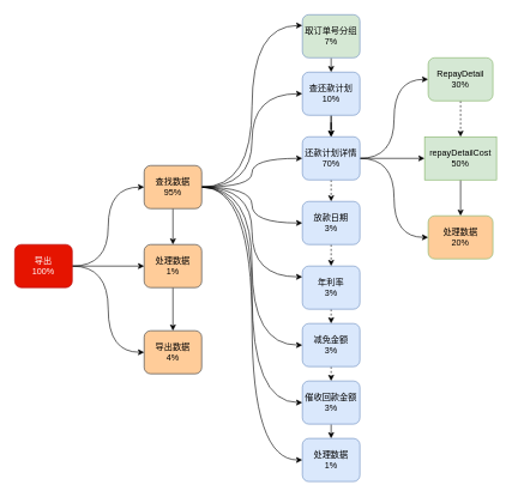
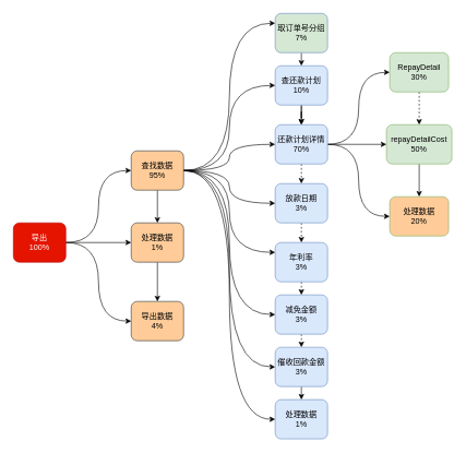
  <mxCell id="0" />
  <mxCell id="1" parent="0" />
  <mxCell id="2" style="edgeStyle=orthogonalEdgeStyle;rounded=0;orthogonalLoop=1;jettySize=auto;html=1;exitX=0.5;exitY=1;exitDx=0;exitDy=0;entryX=0.5;entryY=0;entryDx=0;entryDy=0;" edge="1" parent="1" source="11" target="13"><mxGeometry relative="1" as="geometry" /></mxCell>
  <mxCell id="3" style="edgeStyle=orthogonalEdgeStyle;orthogonalLoop=1;jettySize=auto;html=1;exitX=1;exitY=0.5;exitDx=0;exitDy=0;entryX=0;entryY=0.5;entryDx=0;entryDy=0;curved=1;" edge="1" parent="1" source="11" target="26"><mxGeometry relative="1" as="geometry" /></mxCell>
  <mxCell id="4" style="edgeStyle=orthogonalEdgeStyle;orthogonalLoop=1;jettySize=auto;html=1;exitX=1;exitY=0.5;exitDx=0;exitDy=0;entryX=0;entryY=0.25;entryDx=0;entryDy=0;curved=1;" edge="1" parent="1" source="11" target="16"><mxGeometry relative="1" as="geometry" /></mxCell>
  <mxCell id="5" style="edgeStyle=orthogonalEdgeStyle;orthogonalLoop=1;jettySize=auto;html=1;exitX=1;exitY=0.5;exitDx=0;exitDy=0;entryX=0;entryY=0.5;entryDx=0;entryDy=0;curved=1;" edge="1" parent="1" source="11" target="19"><mxGeometry relative="1" as="geometry" /></mxCell>
  <mxCell id="6" style="edgeStyle=orthogonalEdgeStyle;orthogonalLoop=1;jettySize=auto;html=1;exitX=1;exitY=0.5;exitDx=0;exitDy=0;entryX=0;entryY=0.5;entryDx=0;entryDy=0;curved=1;" edge="1" parent="1" source="11" target="24"><mxGeometry relative="1" as="geometry" /></mxCell>
  <mxCell id="7" style="edgeStyle=orthogonalEdgeStyle;orthogonalLoop=1;jettySize=auto;html=1;exitX=1;exitY=0.5;exitDx=0;exitDy=0;entryX=0;entryY=0.25;entryDx=0;entryDy=0;curved=1;" edge="1" parent="1" source="11" target="28"><mxGeometry relative="1" as="geometry" /></mxCell>
  <mxCell id="8" style="edgeStyle=orthogonalEdgeStyle;orthogonalLoop=1;jettySize=auto;html=1;exitX=1;exitY=0.5;exitDx=0;exitDy=0;entryX=0;entryY=0.5;entryDx=0;entryDy=0;curved=1;" edge="1" parent="1" source="11" target="30"><mxGeometry relative="1" as="geometry" /></mxCell>
  <mxCell id="9" style="edgeStyle=orthogonalEdgeStyle;orthogonalLoop=1;jettySize=auto;html=1;exitX=1;exitY=0.5;exitDx=0;exitDy=0;entryX=0;entryY=0.5;entryDx=0;entryDy=0;curved=1;" edge="1" parent="1" source="11" target="32"><mxGeometry relative="1" as="geometry" /></mxCell>
  <mxCell id="10" style="edgeStyle=orthogonalEdgeStyle;orthogonalLoop=1;jettySize=auto;html=1;exitX=1;exitY=0.5;exitDx=0;exitDy=0;entryX=0;entryY=0.5;entryDx=0;entryDy=0;curved=1;" edge="1" parent="1" source="11" target="38"><mxGeometry relative="1" as="geometry" /></mxCell>
  <mxCell id="11" value="&lt;font style=&quot;font-size: 12px;&quot;&gt;查找数据&lt;br&gt;95%&lt;/font&gt;" style="rounded=1;whiteSpace=wrap;html=1;shadow=0;glass=0;fillColor=#ffcc99;strokeColor=#36393d;direction=east;flipH=0;flipV=1;" vertex="1" parent="1"><mxGeometry x="200" y="230" width="80" height="60" as="geometry" /></mxCell>
  <mxCell id="12" style="edgeStyle=orthogonalEdgeStyle;rounded=0;orthogonalLoop=1;jettySize=auto;html=1;exitX=0.5;exitY=1;exitDx=0;exitDy=0;" edge="1" parent="1" source="13" target="14"><mxGeometry relative="1" as="geometry" /></mxCell>
  <mxCell id="13" value="&lt;font style=&quot;font-size: 12px;&quot;&gt;处理数据&lt;br&gt;1%&lt;/font&gt;" style="rounded=1;whiteSpace=wrap;html=1;shadow=0;glass=0;fillColor=#ffcc99;strokeColor=#36393d;direction=east;flipH=0;flipV=1;" vertex="1" parent="1"><mxGeometry x="200" y="340" width="80" height="60" as="geometry" /></mxCell>
  <mxCell id="14" value="&lt;font style=&quot;font-size: 12px;&quot;&gt;导出数据&lt;br&gt;4%&lt;/font&gt;" style="rounded=1;whiteSpace=wrap;html=1;shadow=0;glass=0;fillColor=#ffcc99;strokeColor=#36393d;direction=east;flipH=0;flipV=1;" vertex="1" parent="1"><mxGeometry x="200" y="460" width="80" height="60" as="geometry" /></mxCell>
  <mxCell id="15" style="edgeStyle=orthogonalEdgeStyle;rounded=0;orthogonalLoop=1;jettySize=auto;html=1;exitX=0.5;exitY=1;exitDx=0;exitDy=0;entryX=0.5;entryY=0;entryDx=0;entryDy=0;" edge="1" parent="1" source="16" target="19"><mxGeometry relative="1" as="geometry" /></mxCell>
  <mxCell id="16" value="取订单号分组&lt;br&gt;7%" style="rounded=1;whiteSpace=wrap;html=1;shadow=0;glass=0;fillColor=#d5e8d4;strokeColor=#6c8ebf;direction=east;flipH=0;flipV=1;" vertex="1" parent="1"><mxGeometry x="420" y="20" width="80" height="60" as="geometry" /></mxCell>
  <mxCell id="17" style="edgeStyle=orthogonalEdgeStyle;rounded=0;orthogonalLoop=1;jettySize=auto;html=1;exitX=0.5;exitY=1;exitDx=0;exitDy=0;entryX=0.5;entryY=0;entryDx=0;entryDy=0;" edge="1" parent="1" source="19" target="24"><mxGeometry relative="1" as="geometry" /></mxCell>
  <mxCell id="18" value="" style="edgeStyle=orthogonalEdgeStyle;rounded=0;orthogonalLoop=1;jettySize=auto;html=1;" edge="1" parent="1" source="19" target="24"><mxGeometry relative="1" as="geometry" /></mxCell>
  <mxCell id="19" value="查还款计划&lt;br&gt;10%" style="rounded=1;whiteSpace=wrap;html=1;shadow=0;glass=0;fillColor=#dae8fc;strokeColor=#6c8ebf;direction=east;flipH=0;flipV=1;" vertex="1" parent="1"><mxGeometry x="420" y="100" width="80" height="60" as="geometry" /></mxCell>
  <mxCell id="20" style="edgeStyle=orthogonalEdgeStyle;rounded=0;orthogonalLoop=1;jettySize=auto;html=1;exitX=0.5;exitY=1;exitDx=0;exitDy=0;entryX=0.5;entryY=0;entryDx=0;entryDy=0;dashed=1;" edge="1" parent="1" source="24" target="26"><mxGeometry relative="1" as="geometry" /></mxCell>
  <mxCell id="21" style="edgeStyle=orthogonalEdgeStyle;orthogonalLoop=1;jettySize=auto;html=1;exitX=1;exitY=0.5;exitDx=0;exitDy=0;entryX=0;entryY=0.5;entryDx=0;entryDy=0;curved=1;" edge="1" parent="1" source="24" target="34"><mxGeometry relative="1" as="geometry" /></mxCell>
  <mxCell id="22" style="edgeStyle=orthogonalEdgeStyle;rounded=0;orthogonalLoop=1;jettySize=auto;html=1;exitX=1;exitY=0.5;exitDx=0;exitDy=0;entryX=0;entryY=0.5;entryDx=0;entryDy=0;" edge="1" parent="1" source="24" target="36"><mxGeometry relative="1" as="geometry" /></mxCell>
  <mxCell id="23" style="edgeStyle=orthogonalEdgeStyle;orthogonalLoop=1;jettySize=auto;html=1;exitX=1;exitY=0.5;exitDx=0;exitDy=0;entryX=0;entryY=0.5;entryDx=0;entryDy=0;curved=1;" edge="1" parent="1" source="24" target="37"><mxGeometry relative="1" as="geometry" /></mxCell>
  <mxCell id="24" value="还款计划详情&lt;br&gt;70%" style="rounded=1;whiteSpace=wrap;html=1;shadow=0;glass=0;fillColor=#dae8fc;strokeColor=#6c8ebf;direction=east;flipH=0;flipV=1;" vertex="1" parent="1"><mxGeometry x="420" y="190" width="80" height="60" as="geometry" /></mxCell>
  <mxCell id="25" style="edgeStyle=orthogonalEdgeStyle;rounded=0;orthogonalLoop=1;jettySize=auto;html=1;exitX=0.5;exitY=1;exitDx=0;exitDy=0;entryX=0.5;entryY=0;entryDx=0;entryDy=0;dashed=1;" edge="1" parent="1" source="26" target="28"><mxGeometry relative="1" as="geometry" /></mxCell>
  <mxCell id="26" value="放款日期&lt;br&gt;3%" style="rounded=1;whiteSpace=wrap;html=1;shadow=0;glass=0;fillColor=#dae8fc;strokeColor=#6c8ebf;direction=east;flipH=0;flipV=1;" vertex="1" parent="1"><mxGeometry x="420" y="280" width="80" height="60" as="geometry" /></mxCell>
  <mxCell id="27" style="edgeStyle=orthogonalEdgeStyle;rounded=0;orthogonalLoop=1;jettySize=auto;html=1;exitX=0.5;exitY=1;exitDx=0;exitDy=0;entryX=0.5;entryY=0;entryDx=0;entryDy=0;dashed=1;" edge="1" parent="1" source="28" target="30"><mxGeometry relative="1" as="geometry" /></mxCell>
  <mxCell id="28" value="年利率&lt;br&gt;3%" style="rounded=1;whiteSpace=wrap;html=1;shadow=0;glass=0;fillColor=#dae8fc;strokeColor=#6c8ebf;direction=east;flipH=0;flipV=1;" vertex="1" parent="1"><mxGeometry x="420" y="370" width="80" height="60" as="geometry" /></mxCell>
  <mxCell id="29" style="edgeStyle=orthogonalEdgeStyle;rounded=0;orthogonalLoop=1;jettySize=auto;html=1;exitX=0.5;exitY=1;exitDx=0;exitDy=0;entryX=0.5;entryY=0;entryDx=0;entryDy=0;dashed=1;" edge="1" parent="1" source="30" target="32"><mxGeometry relative="1" as="geometry" /></mxCell>
  <mxCell id="30" value="减免金额&lt;br&gt;3%" style="rounded=1;whiteSpace=wrap;html=1;shadow=0;glass=0;fillColor=#dae8fc;strokeColor=#6c8ebf;direction=east;flipH=0;flipV=1;" vertex="1" parent="1"><mxGeometry x="420" y="450" width="80" height="60" as="geometry" /></mxCell>
  <mxCell id="31" style="edgeStyle=orthogonalEdgeStyle;rounded=0;orthogonalLoop=1;jettySize=auto;html=1;exitX=0.5;exitY=1;exitDx=0;exitDy=0;entryX=0.5;entryY=0;entryDx=0;entryDy=0;" edge="1" parent="1" source="32" target="38"><mxGeometry relative="1" as="geometry" /></mxCell>
  <mxCell id="32" value="催收回款金额&lt;br&gt;3%" style="rounded=1;whiteSpace=wrap;html=1;shadow=0;glass=0;fillColor=#dae8fc;strokeColor=#6c8ebf;direction=east;flipH=0;flipV=1;" vertex="1" parent="1"><mxGeometry x="420" y="530" width="80" height="60" as="geometry" /></mxCell>
  <mxCell id="33" style="edgeStyle=orthogonalEdgeStyle;rounded=0;orthogonalLoop=1;jettySize=auto;html=1;exitX=0.5;exitY=1;exitDx=0;exitDy=0;entryX=0.5;entryY=0;entryDx=0;entryDy=0;dashed=1;" edge="1" parent="1" source="34" target="36"><mxGeometry relative="1" as="geometry" /></mxCell>
  <mxCell id="34" value="RepayDetail&lt;br&gt;30%" style="rounded=1;whiteSpace=wrap;html=1;shadow=0;glass=0;fillColor=#d5e8d4;strokeColor=#82b366;direction=east;flipH=0;flipV=1;" vertex="1" parent="1"><mxGeometry x="595" y="80" width="90" height="60" as="geometry" /></mxCell>
  <mxCell id="35" style="edgeStyle=orthogonalEdgeStyle;rounded=0;orthogonalLoop=1;jettySize=auto;html=1;exitX=0.5;exitY=1;exitDx=0;exitDy=0;entryX=0.5;entryY=0;entryDx=0;entryDy=0;" edge="1" parent="1" source="36" target="37"><mxGeometry relative="1" as="geometry" /></mxCell>
- <mxCell id="36" value="repayDetailCost&lt;br&gt;50%" style="whiteSpace=wrap;html=1;shadow=0;glass=0;fillColor=#d5e8d4;strokeColor=#82b366;direction=east;flipH=0;flipV=1;rounded=0;" vertex="1" parent="1"><mxGeometry x="590" y="190" width="100" height="60" as="geometry" /></mxCell>
+ <mxCell id="36" value="repayDetailCost&lt;br&gt;50%" style="rounded=1;whiteSpace=wrap;html=1;shadow=0;glass=0;fillColor=#d5e8d4;strokeColor=#82b366;direction=east;flipH=0;flipV=1;" vertex="1" parent="1"><mxGeometry x="590" y="190" width="100" height="60" as="geometry" /></mxCell>
  <mxCell id="37" value="&lt;font style=&quot;font-size: 12px;&quot;&gt;处理数据&lt;br&gt;20%&lt;br&gt;&lt;/font&gt;" style="rounded=1;whiteSpace=wrap;html=1;shadow=0;glass=0;fillColor=#ffcc99;strokeColor=#82b366;direction=east;flipH=0;flipV=1;" vertex="1" parent="1"><mxGeometry x="595" y="300" width="90" height="60" as="geometry" /></mxCell>
  <mxCell id="38" value="处理数据&lt;br&gt;1%" style="rounded=1;whiteSpace=wrap;html=1;shadow=0;glass=0;fillColor=#dae8fc;strokeColor=#6c8ebf;direction=east;flipH=0;flipV=1;" vertex="1" parent="1"><mxGeometry x="420" y="610" width="80" height="60" as="geometry" /></mxCell>
  <mxCell id="39" style="edgeStyle=orthogonalEdgeStyle;hachureGap=4;orthogonalLoop=1;jettySize=auto;html=1;exitX=1;exitY=0.5;exitDx=0;exitDy=0;entryX=0;entryY=0.5;entryDx=0;entryDy=0;fontFamily=Architects Daughter;fontSource=https%3A%2F%2Ffonts.googleapis.com%2Fcss%3Ffamily%3DArchitects%2BDaughter;fontSize=16;curved=1;" edge="1" parent="1" source="42" target="11"><mxGeometry relative="1" as="geometry" /></mxCell>
  <mxCell id="40" style="edgeStyle=orthogonalEdgeStyle;rounded=0;hachureGap=4;orthogonalLoop=1;jettySize=auto;html=1;exitX=1;exitY=0.5;exitDx=0;exitDy=0;fontFamily=Architects Daughter;fontSource=https%3A%2F%2Ffonts.googleapis.com%2Fcss%3Ffamily%3DArchitects%2BDaughter;fontSize=16;" edge="1" parent="1" source="42" target="13"><mxGeometry relative="1" as="geometry" /></mxCell>
  <mxCell id="41" style="edgeStyle=orthogonalEdgeStyle;hachureGap=4;orthogonalLoop=1;jettySize=auto;html=1;exitX=1;exitY=0.5;exitDx=0;exitDy=0;entryX=0;entryY=0.5;entryDx=0;entryDy=0;fontFamily=Architects Daughter;fontSource=https%3A%2F%2Ffonts.googleapis.com%2Fcss%3Ffamily%3DArchitects%2BDaughter;fontSize=16;curved=1;" edge="1" parent="1" source="42" target="14"><mxGeometry relative="1" as="geometry" /></mxCell>
  <mxCell id="42" value="导出&lt;br&gt;100%" style="rounded=1;whiteSpace=wrap;html=1;shadow=0;glass=0;fillColor=#e51400;strokeColor=#B20000;direction=east;flipH=0;flipV=1;fontColor=#ffffff;" vertex="1" parent="1"><mxGeometry x="20" y="340" width="80" height="60" as="geometry" /></mxCell>
